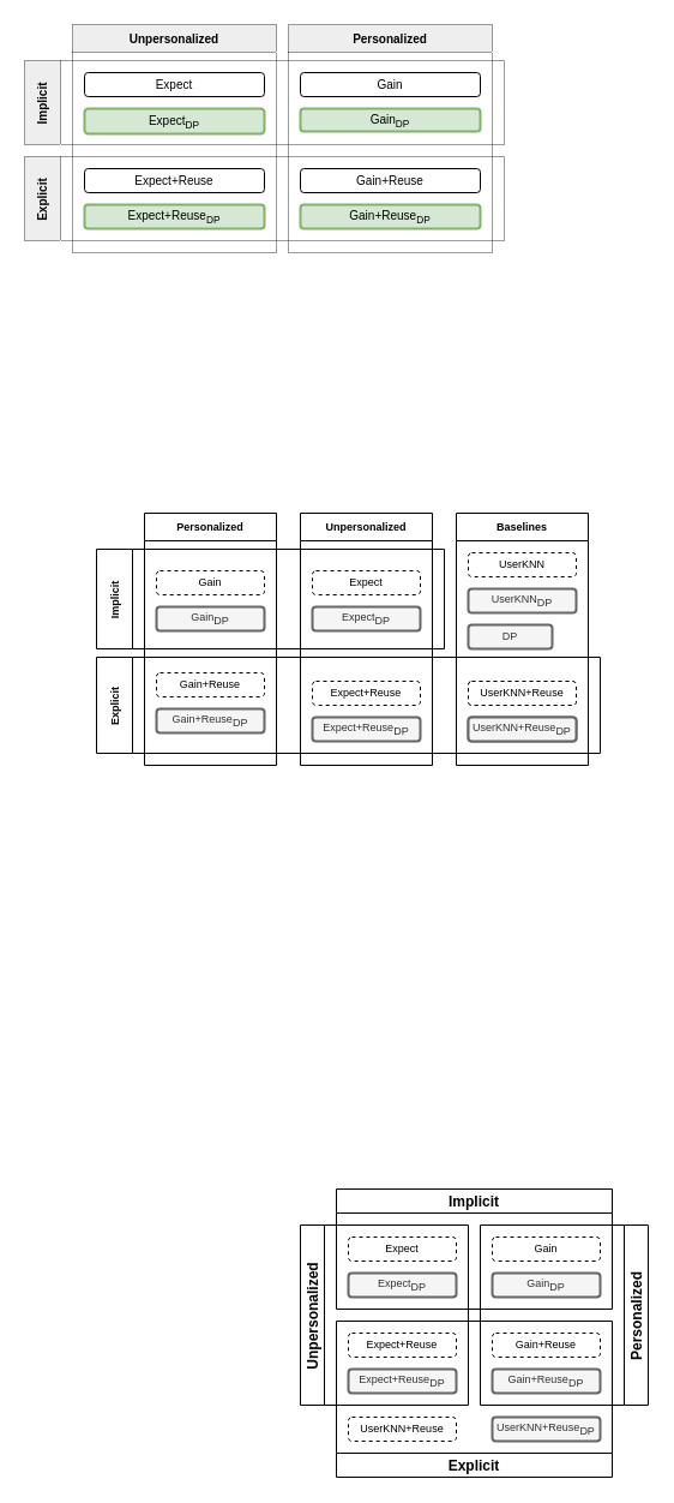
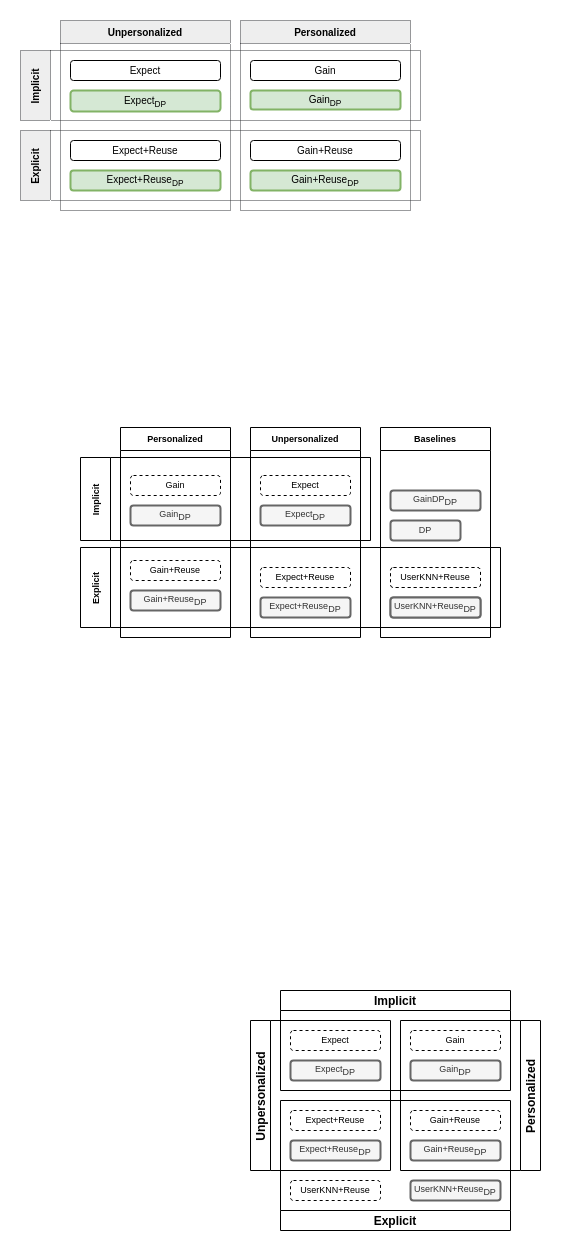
  <mxCell id="0" />
  <mxCell id="1" parent="0" />
  <mxCell id="2" value="Unpersonalized" style="swimlane;horizontal=0;fontFamily=Helvetica;fontSize=12;fontColor=default;startSize=20;strokeColor=default;fillColor=default;direction=east;" parent="1" vertex="1"><mxGeometry x="250" y="1020" width="140" height="150" as="geometry" /></mxCell>
  <mxCell id="3" value="Personalized" style="swimlane;horizontal=0;fontFamily=Helvetica;fontSize=12;fontColor=default;startSize=20;strokeColor=default;fillColor=default;direction=west;" parent="1" vertex="1"><mxGeometry x="400" y="1020" width="140" height="150" as="geometry" /></mxCell>
  <mxCell id="4" value="Explicit" style="swimlane;fontColor=#000000;strokeColor=#000000;strokeWidth=1;direction=west;startSize=20;" parent="1" vertex="1"><mxGeometry x="280" y="1100" width="230" height="130" as="geometry" /></mxCell>
  <mxCell id="5" value="Expect+Reuse&lt;sub style=&quot;font-size: 9px;&quot;&gt;DP&lt;/sub&gt;" style="rounded=1;whiteSpace=wrap;html=1;strokeWidth=2;fillColor=#f5f5f5;fontColor=#333333;strokeColor=#666666;fontSize=9;" parent="4" vertex="1"><mxGeometry x="10" y="40" width="90" height="20" as="geometry" /></mxCell>
  <mxCell id="6" value="Expect+Reuse" style="rounded=1;whiteSpace=wrap;html=1;dashed=1;strokeColor=#000000;strokeWidth=1;fontSize=9;" parent="4" vertex="1"><mxGeometry x="10" y="10" width="90" height="20" as="geometry" /></mxCell>
  <mxCell id="7" value="Gain+Reuse&lt;sub style=&quot;font-size: 9px&quot;&gt;DP&lt;/sub&gt;" style="rounded=1;whiteSpace=wrap;html=1;strokeWidth=2;fillColor=#f5f5f5;fontColor=#333333;strokeColor=#666666;fontSize=9;" parent="4" vertex="1"><mxGeometry x="130" y="40" width="90" height="20" as="geometry" /></mxCell>
  <mxCell id="8" value="Gain+Reuse" style="rounded=1;whiteSpace=wrap;html=1;dashed=1;strokeColor=#000000;strokeWidth=1;fontSize=9;" parent="4" vertex="1"><mxGeometry x="130" y="10" width="90" height="20" as="geometry" /></mxCell>
  <mxCell id="9" value="UserKNN+Reuse&lt;sub style=&quot;font-size: 9px&quot;&gt;DP&lt;/sub&gt;" style="rounded=1;whiteSpace=wrap;html=1;strokeWidth=2;fillColor=#f5f5f5;fontColor=#333333;strokeColor=#666666;fontSize=9;" parent="4" vertex="1"><mxGeometry x="130" y="80" width="90" height="20" as="geometry" /></mxCell>
  <mxCell id="10" value="UserKNN+Reuse" style="rounded=1;whiteSpace=wrap;html=1;dashed=1;strokeColor=#000000;strokeWidth=1;fontSize=9;" parent="4" vertex="1"><mxGeometry x="10" y="80" width="90" height="20" as="geometry" /></mxCell>
  <mxCell id="11" value="Implicit" style="swimlane;fontColor=#000000;strokeColor=#000000;strokeWidth=1;direction=east;startSize=20;" parent="1" vertex="1"><mxGeometry x="280" y="990" width="230" height="100" as="geometry" /></mxCell>
  <mxCell id="12" value="Expect&lt;sub style=&quot;font-size: 9px&quot;&gt;DP&lt;/sub&gt;" style="rounded=1;whiteSpace=wrap;html=1;strokeWidth=2;fillColor=#f5f5f5;fontColor=#333333;strokeColor=#666666;fontSize=9;" parent="11" vertex="1"><mxGeometry x="10" y="70" width="90" height="20" as="geometry" /></mxCell>
  <mxCell id="13" value="Expect" style="rounded=1;whiteSpace=wrap;html=1;dashed=1;strokeColor=#000000;strokeWidth=1;fontSize=9;" parent="11" vertex="1"><mxGeometry x="10" y="40" width="90" height="20" as="geometry" /></mxCell>
  <mxCell id="14" value="Gain&lt;sub style=&quot;font-size: 9px&quot;&gt;DP&lt;/sub&gt;" style="rounded=1;whiteSpace=wrap;html=1;strokeWidth=2;fillColor=#f5f5f5;fontColor=#333333;strokeColor=#666666;fontSize=9;" parent="11" vertex="1"><mxGeometry x="130" y="70" width="90" height="20" as="geometry" /></mxCell>
  <mxCell id="15" value="Gain" style="rounded=1;whiteSpace=wrap;html=1;dashed=1;strokeColor=#000000;strokeWidth=1;fontSize=9;" parent="11" vertex="1"><mxGeometry x="130" y="40" width="90" height="20" as="geometry" /></mxCell>
  <mxCell id="16" value="Implicit" style="swimlane;horizontal=0;fontSize=9;fontColor=#000000;strokeColor=#000000;strokeWidth=1;startSize=30;align=center;" parent="1" vertex="1"><mxGeometry x="80" y="457" width="290" height="83" as="geometry" /></mxCell>
  <mxCell id="17" value="Unpersonalized" style="swimlane;fontSize=9;fontColor=#000000;strokeColor=#000000;strokeWidth=1;" parent="16" vertex="1"><mxGeometry x="170" y="-30" width="110" height="210" as="geometry" /></mxCell>
  <mxCell id="18" value="Expect+Reuse&lt;sub style=&quot;font-size: 9px;&quot;&gt;DP&lt;/sub&gt;" style="rounded=1;whiteSpace=wrap;html=1;strokeWidth=2;fillColor=#f5f5f5;fontColor=#333333;strokeColor=#666666;fontSize=9;" parent="17" vertex="1"><mxGeometry x="10" y="170" width="90" height="20" as="geometry" /></mxCell>
  <mxCell id="19" value="Expect+Reuse" style="rounded=1;whiteSpace=wrap;html=1;dashed=1;strokeColor=#000000;strokeWidth=1;fontSize=9;" parent="17" vertex="1"><mxGeometry x="10" y="140" width="90" height="20" as="geometry" /></mxCell>
  <mxCell id="20" value="Expect&lt;sub style=&quot;font-size: 9px&quot;&gt;DP&lt;/sub&gt;" style="rounded=1;whiteSpace=wrap;html=1;strokeWidth=2;fillColor=#f5f5f5;fontColor=#333333;strokeColor=#666666;fontSize=9;" vertex="1" parent="17"><mxGeometry x="10" y="78" width="90" height="20" as="geometry" /></mxCell>
  <mxCell id="21" value="Expect" style="rounded=1;whiteSpace=wrap;html=1;dashed=1;strokeColor=#000000;strokeWidth=1;fontSize=9;" vertex="1" parent="17"><mxGeometry x="10" y="48" width="90" height="20" as="geometry" /></mxCell>
  <mxCell id="22" value="Explicit" style="swimlane;horizontal=0;fontSize=9;fontColor=#000000;strokeColor=#000000;strokeWidth=1;align=center;startSize=30;" parent="1" vertex="1"><mxGeometry x="80" y="547" width="420" height="80" as="geometry" /></mxCell>
  <mxCell id="23" value="Personalized" style="swimlane;fontSize=9;fontColor=#000000;strokeColor=#000000;strokeWidth=1;" parent="1" vertex="1"><mxGeometry x="120" y="427" width="110" height="210" as="geometry" /></mxCell>
  <mxCell id="24" value="Gain+Reuse&lt;sub style=&quot;font-size: 9px&quot;&gt;DP&lt;/sub&gt;" style="rounded=1;whiteSpace=wrap;html=1;strokeWidth=2;fillColor=#f5f5f5;fontColor=#333333;strokeColor=#666666;fontSize=9;" parent="23" vertex="1"><mxGeometry x="10" y="163" width="90" height="20" as="geometry" /></mxCell>
  <mxCell id="25" value="Gain+Reuse" style="rounded=1;whiteSpace=wrap;html=1;dashed=1;strokeColor=#000000;strokeWidth=1;fontSize=9;" parent="23" vertex="1"><mxGeometry x="10" y="133" width="90" height="20" as="geometry" /></mxCell>
  <mxCell id="26" value="Gain&lt;sub style=&quot;font-size: 9px&quot;&gt;DP&lt;/sub&gt;" style="rounded=1;whiteSpace=wrap;html=1;strokeWidth=2;fillColor=#f5f5f5;fontColor=#333333;strokeColor=#666666;fontSize=9;" parent="23" vertex="1"><mxGeometry x="10" y="78" width="90" height="20" as="geometry" /></mxCell>
  <mxCell id="27" value="Gain" style="rounded=1;whiteSpace=wrap;html=1;dashed=1;strokeColor=#000000;strokeWidth=1;fontSize=9;" parent="23" vertex="1"><mxGeometry x="10" y="48" width="90" height="20" as="geometry" /></mxCell>
  <mxCell id="28" value="Baselines" style="swimlane;fontSize=9;fontColor=#000000;strokeColor=#000000;strokeWidth=1;" parent="1" vertex="1"><mxGeometry x="380" y="427" width="110" height="210" as="geometry" /></mxCell>
  <mxCell id="29" value="UserKNN+Reuse&lt;sub style=&quot;font-size: 9px&quot;&gt;DP&lt;/sub&gt;" style="rounded=1;whiteSpace=wrap;html=1;strokeWidth=2;fillColor=#f5f5f5;fontColor=#333333;strokeColor=#666666;fontSize=9;" parent="28" vertex="1"><mxGeometry x="10" y="170" width="90" height="20" as="geometry" /></mxCell>
  <mxCell id="30" value="UserKNN+Reuse" style="rounded=1;whiteSpace=wrap;html=1;dashed=1;strokeColor=#000000;strokeWidth=1;fontSize=9;" parent="28" vertex="1"><mxGeometry x="10" y="140" width="90" height="20" as="geometry" /></mxCell>
  <mxCell id="31" value="UserKNN+Reuse&lt;sub style=&quot;font-size: 9px&quot;&gt;DP&lt;/sub&gt;" style="rounded=1;whiteSpace=wrap;html=1;strokeWidth=2;fillColor=#f5f5f5;fontColor=#333333;strokeColor=#666666;fontSize=9;" vertex="1" parent="28"><mxGeometry x="10" y="170" width="90" height="20" as="geometry" /></mxCell>
  <mxCell id="32" value="UserKNN+Reuse" style="rounded=1;whiteSpace=wrap;html=1;dashed=1;strokeColor=#000000;strokeWidth=1;fontSize=9;" vertex="1" parent="28"><mxGeometry x="10" y="140" width="90" height="20" as="geometry" /></mxCell>
- <mxCell id="33" value="UserKNN&lt;sub style=&quot;font-size: 9px&quot;&gt;DP&lt;/sub&gt;" style="rounded=1;whiteSpace=wrap;html=1;strokeWidth=2;fillColor=#f5f5f5;fontColor=#333333;strokeColor=#666666;fontSize=9;" vertex="1" parent="28"><mxGeometry x="10" y="63" width="90" height="20" as="geometry" /></mxCell>
- <mxCell id="34" value="UserKNN" style="rounded=1;whiteSpace=wrap;html=1;dashed=1;strokeColor=#000000;strokeWidth=1;fontSize=9;" vertex="1" parent="28"><mxGeometry x="10" y="33" width="90" height="20" as="geometry" /></mxCell>
+ <mxCell id="33" value="GainDP&lt;sub style=&quot;font-size: 9px&quot;&gt;DP&lt;/sub&gt;" style="rounded=1;whiteSpace=wrap;html=1;strokeWidth=2;fillColor=#f5f5f5;fontColor=#333333;strokeColor=#666666;fontSize=9;" vertex="1" parent="28"><mxGeometry x="10" y="63" width="90" height="20" as="geometry" /></mxCell>
  <mxCell id="35" value="DP" style="rounded=1;whiteSpace=wrap;html=1;strokeWidth=2;fillColor=#f5f5f5;fontColor=#333333;strokeColor=#666666;fontSize=9;" vertex="1" parent="28"><mxGeometry x="10" y="93" width="70" height="20" as="geometry" /></mxCell>
  <mxCell id="36" value="Implicit" style="swimlane;horizontal=0;fontSize=10;strokeColor=#36393d;strokeWidth=1;startSize=30;align=center;fillColor=#eeeeee;dashed=1;dashPattern=1 1;" vertex="1" parent="1"><mxGeometry x="20" y="50" width="400" height="70" as="geometry" /></mxCell>
  <mxCell id="37" value="Personalized" style="swimlane;fontSize=10;strokeWidth=1;fillColor=#eeeeee;strokeColor=#36393d;dashed=1;dashPattern=1 1;" vertex="1" parent="1"><mxGeometry x="240" y="20" width="170" height="190" as="geometry" /></mxCell>
  <mxCell id="38" value="&lt;font style=&quot;font-size: 10px&quot;&gt;Gain&lt;sub&gt;DP&lt;/sub&gt;&lt;/font&gt;" style="rounded=1;whiteSpace=wrap;html=1;strokeWidth=2;fillColor=#d5e8d4;strokeColor=#82b366;fontSize=9;" vertex="1" parent="37"><mxGeometry x="10" y="70" width="150" height="19" as="geometry" /></mxCell>
  <mxCell id="39" value="&lt;span style=&quot;font-size: 10px&quot;&gt;Gain&lt;/span&gt;" style="rounded=1;whiteSpace=wrap;html=1;strokeColor=#000000;strokeWidth=1;fontSize=9;" vertex="1" parent="37"><mxGeometry x="10" y="40" width="150" height="20" as="geometry" /></mxCell>
  <mxCell id="40" value="Explicit" style="swimlane;horizontal=0;fontSize=10;strokeColor=#36393d;strokeWidth=1;startSize=30;align=center;fillColor=#eeeeee;dashed=1;dashPattern=1 1;" vertex="1" parent="1"><mxGeometry x="20" y="130" width="400" height="70" as="geometry" /></mxCell>
  <mxCell id="41" value="&lt;font style=&quot;font-size: 10px&quot;&gt;Gain+Reuse&lt;sub&gt;DP&lt;/sub&gt;&lt;/font&gt;" style="rounded=1;whiteSpace=wrap;html=1;strokeWidth=2;fillColor=#d5e8d4;strokeColor=#82b366;fontSize=9;" vertex="1" parent="40"><mxGeometry x="230" y="40" width="150" height="20" as="geometry" /></mxCell>
  <mxCell id="42" value="&lt;font style=&quot;font-size: 10px&quot;&gt;Gain+Reuse&lt;/font&gt;" style="rounded=1;whiteSpace=wrap;html=1;strokeColor=#000000;strokeWidth=1;fontSize=9;" vertex="1" parent="40"><mxGeometry x="230" y="10" width="150" height="20" as="geometry" /></mxCell>
  <mxCell id="43" value="Unpersonalized" style="swimlane;fontSize=10;strokeColor=#36393d;strokeWidth=1;fillColor=#eeeeee;backgroundOutline=0;dashed=1;dashPattern=1 1;" vertex="1" parent="1"><mxGeometry x="60" y="20" width="170" height="190" as="geometry" /></mxCell>
  <mxCell id="44" value="&lt;font style=&quot;font-size: 10px&quot;&gt;Expect&lt;sub&gt;DP&lt;/sub&gt;&lt;/font&gt;" style="rounded=1;whiteSpace=wrap;html=1;strokeWidth=2;fillColor=#d5e8d4;strokeColor=#82b366;fontSize=9;" vertex="1" parent="43"><mxGeometry x="10" y="70" width="150" height="21" as="geometry" /></mxCell>
  <mxCell id="45" value="&lt;font style=&quot;font-size: 10px&quot;&gt;Expect&lt;/font&gt;" style="rounded=1;whiteSpace=wrap;html=1;strokeColor=#000000;strokeWidth=1;fontSize=9;" vertex="1" parent="43"><mxGeometry x="10" y="40" width="150" height="20" as="geometry" /></mxCell>
  <mxCell id="46" value="&lt;font style=&quot;font-size: 10px&quot;&gt;Expect+Reuse&lt;sub&gt;DP&lt;/sub&gt;&lt;/font&gt;" style="rounded=1;whiteSpace=wrap;html=1;strokeWidth=2;fillColor=#d5e8d4;strokeColor=#82b366;fontSize=9;" vertex="1" parent="43"><mxGeometry x="10" y="150" width="150" height="20" as="geometry" /></mxCell>
  <mxCell id="47" value="&lt;font style=&quot;font-size: 10px&quot;&gt;Expect+Reuse&lt;/font&gt;" style="rounded=1;whiteSpace=wrap;html=1;strokeColor=#000000;strokeWidth=1;fontSize=9;" vertex="1" parent="43"><mxGeometry x="10" y="120" width="150" height="20" as="geometry" /></mxCell>
